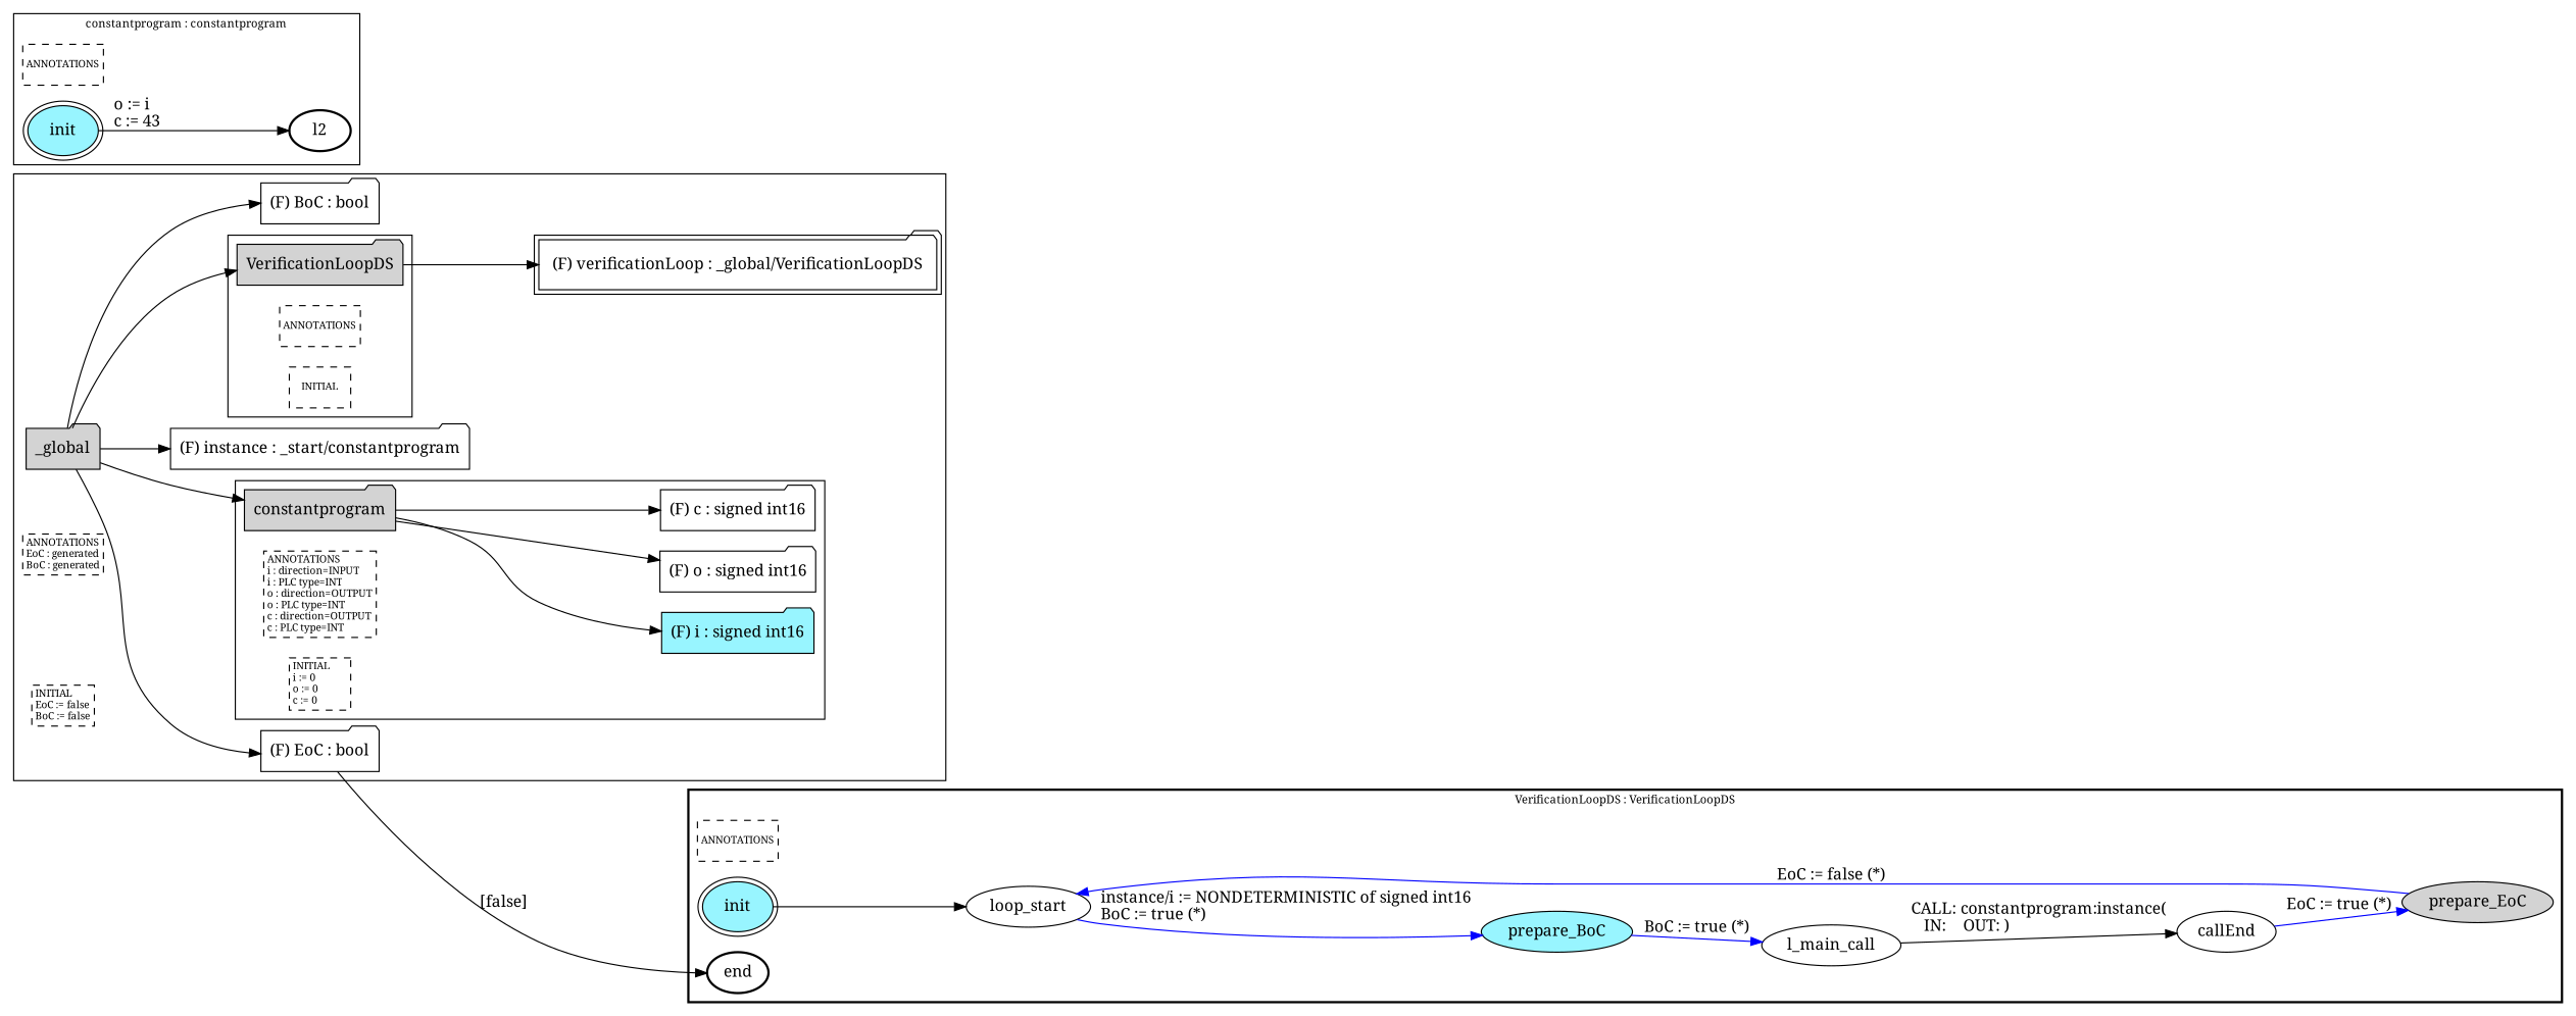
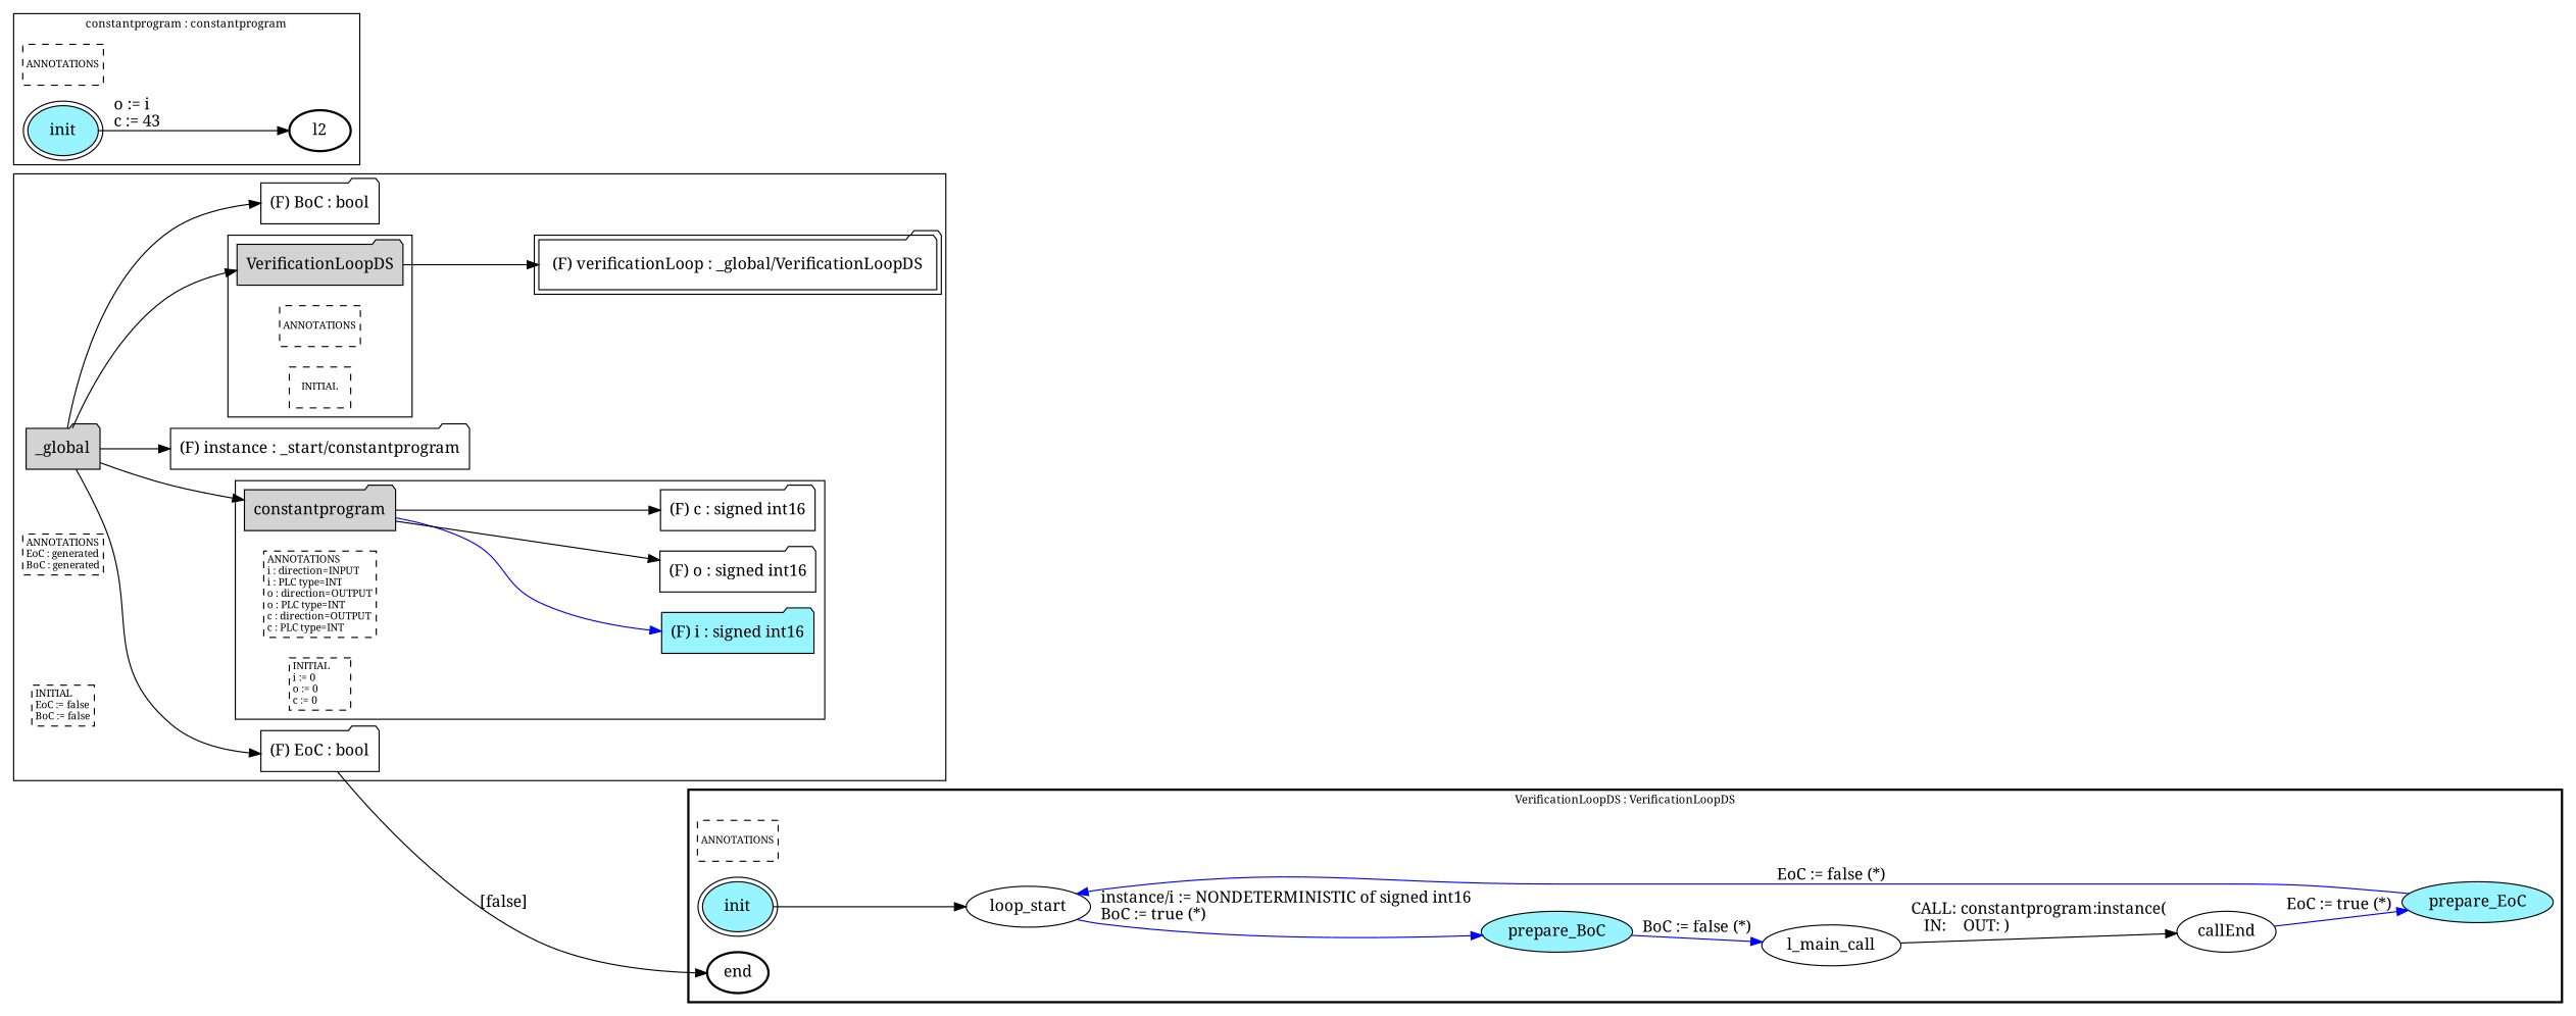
  digraph {
    fontname="Noto Serif"
    rankdir=LR
    node [fontname="Noto Serif" shape=folder style=filled fillcolor=white]
    edge [fontname="Noto Serif"]
    n1 [label=constantprogram fillcolor=""]
    n2 [fillcolor=cadetblue1 label="(F) i : signed int16"]
    n3 [label="(F) o : signed int16"]
    n4 [label="(F) c : signed int16"]
    n5 [fontsize=9 label="ANNOTATIONS\li : direction=INPUT\li : PLC type=INT\lo : direction=OUTPUT\lo : PLC type=INT\lc : direction=OUTPUT\lc : PLC type=INT\l" margin="0.04,0.04" shape=rectangle style=dashed]
    n6 [fillcolor=lightyellow fontsize=9 label="INITIAL\li := 0\lo := 0\lc := 0\l" margin="0.04,0.04" shape=rectangle style=dashed]
    n7 [label=VerificationLoopDS fillcolor=""]
    n8 [fontsize=9 label=ANNOTATIONS margin="0.04,0.04" shape=rectangle style=dashed]
    n9 [fillcolor=lightyellow fontsize=9 label=INITIAL margin="0.04,0.04" shape=rectangle style=dashed]
    n10 [label=_global fillcolor=""]
    n11 [label="(F) instance : _start/constantprogram"]
    n12 [label="(F) verificationLoop : _global/VerificationLoopDS" peripheries=2]
    n13 [label="(F) EoC : bool"]
    n14 [label="(F) BoC : bool"]
    n15 [fontsize=9 label="ANNOTATIONS\lEoC : generated\lBoC : generated\l" margin="0.04,0.04" shape=rectangle style=dashed]
    n16 [fillcolor=lightyellow fontsize=9 label="INITIAL\lEoC := false\lBoC := false\l" margin="0.04,0.04" shape=rectangle style=dashed]
    n17 [fontsize=9 label=ANNOTATIONS margin="0.04,0.04" shape=rectangle style=dashed]
    n18 [color=black fillcolor=cadetblue1 label=init peripheries=2 shape=ellipse]
    n19 [color=black label=l2 shape=ellipse style=bold]
    n20 [fontsize=9 label=ANNOTATIONS margin="0.04,0.04" shape=rectangle style=dashed]
    n21 [color=black fillcolor=cadetblue1 label=init peripheries=2 shape=ellipse]
    n22 [color=black label=loop_start shape=ellipse]
    n23 [color=black fillcolor=cadetblue1 label=end shape=ellipse style=bold]
    n24 [color=black fillcolor=cadetblue1 label=prepare_BoC shape=ellipse]
    n25 [color=black label=l_main_call shape=ellipse]
    n26 [color=black label=callEnd shape=ellipse]
-   n27 [color=black fillcolor=lightgrey label=prepare_EoC shape=ellipse]
+   n27 [color=black fillcolor=cadetblue1 label=prepare_EoC shape=ellipse]
    subgraph cluster_1 {
      n10
      n11
      n12
      n13
      n14
      n15
      n16
      subgraph cluster_2 {
        n1
        n2
        n3
        n4
        n5
        n6
      }
      subgraph cluster_3 {
        n7
        n8
        n9
      }
    }
    subgraph cluster_4 {
      color=black
      fontsize=10
      label="constantprogram : constantprogram"
      ranksep=0.4
      n17
      n18
      n19
    }
    subgraph cluster_5 {
      color=black
      fontsize=10
      label="VerificationLoopDS : VerificationLoopDS"
      ranksep=0.4
      style=bold
      n20
      n21
      n22
      n23
      n24
      n25
      n26
      n27
    }
-   n1 -> n2
+   n1 -> n2 [color=blue]
    n1 -> n3
    n1 -> n4
    n7 -> n12
    n10 -> n1
    n10 -> n7
    n10 -> n11
    n10 -> n13
    n10 -> n14
    n13 -> n23 [color=black label="[false]"]
    n18 -> n19 [color=black label="o := i\lc := 43\l"]
    n21 -> n22 [color=black]
    n22 -> n24 [color=blue label="instance/i := NONDETERMINISTIC of signed int16\lBoC := true (*)\l"]
-   n24 -> n25 [color=blue label="BoC := true (*)"]
+   n24 -> n25 [color=blue label="BoC := false (*)"]
    n25 -> n26 [color=black label="CALL: constantprogram:instance(\l   IN:    OUT: )\l"]
    n26 -> n27 [color=blue label="EoC := true (*)"]
    n27 -> n22 [color=blue label="EoC := false (*)"]
  }
